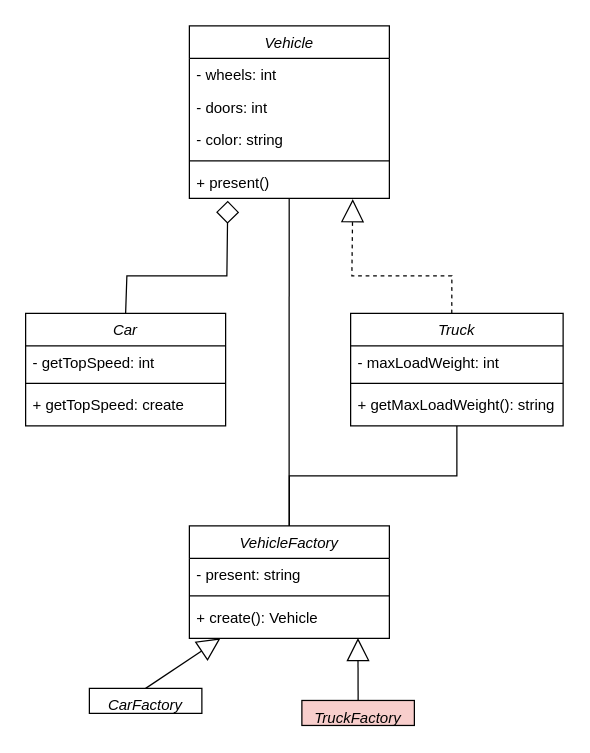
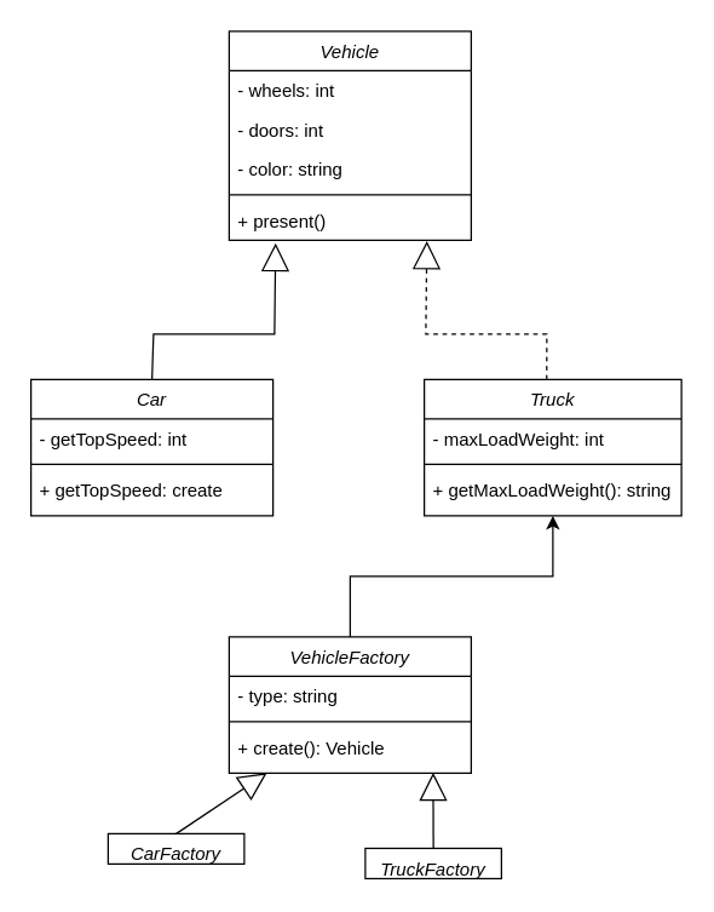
  <mxCell id="0" />
  <mxCell id="1" parent="0" />
  <mxCell id="2" value="Vehicle" style="swimlane;fontStyle=2;align=center;verticalAlign=top;childLayout=stackLayout;horizontal=1;startSize=26;horizontalStack=0;resizeParent=1;resizeLast=0;collapsible=1;marginBottom=0;rounded=0;shadow=0;strokeWidth=1;" parent="1" vertex="1"><mxGeometry x="151" y="20" width="160" height="138" as="geometry"><mxRectangle x="230" y="140" width="160" height="26" as="alternateBounds" /></mxGeometry></mxCell>
  <mxCell id="3" value="- wheels: int    " style="text;align=left;verticalAlign=top;spacingLeft=4;spacingRight=4;overflow=hidden;rotatable=0;points=[[0,0.5],[1,0.5]];portConstraint=eastwest;" parent="2" vertex="1"><mxGeometry y="26" width="160" height="26" as="geometry" /></mxCell>
  <mxCell id="4" value="- doors: int" style="text;align=left;verticalAlign=top;spacingLeft=4;spacingRight=4;overflow=hidden;rotatable=0;points=[[0,0.5],[1,0.5]];portConstraint=eastwest;rounded=0;shadow=0;html=0;" parent="2" vertex="1"><mxGeometry y="52" width="160" height="26" as="geometry" /></mxCell>
  <mxCell id="5" value="- color: string" style="text;align=left;verticalAlign=top;spacingLeft=4;spacingRight=4;overflow=hidden;rotatable=0;points=[[0,0.5],[1,0.5]];portConstraint=eastwest;rounded=0;shadow=0;html=0;" parent="2" vertex="1"><mxGeometry y="78" width="160" height="26" as="geometry" /></mxCell>
  <mxCell id="6" value="" style="line;html=1;strokeWidth=1;align=left;verticalAlign=middle;spacingTop=-1;spacingLeft=3;spacingRight=3;rotatable=0;labelPosition=right;points=[];portConstraint=eastwest;" parent="2" vertex="1"><mxGeometry y="104" width="160" height="8" as="geometry" /></mxCell>
  <mxCell id="7" value="+ present()" style="text;align=left;verticalAlign=top;spacingLeft=4;spacingRight=4;overflow=hidden;rotatable=0;points=[[0,0.5],[1,0.5]];portConstraint=eastwest;" parent="2" vertex="1"><mxGeometry y="112" width="160" height="26" as="geometry" /></mxCell>
  <mxCell id="8" value="Truck" style="swimlane;fontStyle=2;align=center;verticalAlign=top;childLayout=stackLayout;horizontal=1;startSize=26;horizontalStack=0;resizeParent=1;resizeLast=0;collapsible=1;marginBottom=0;rounded=0;shadow=0;strokeWidth=1;" vertex="1" parent="1"><mxGeometry x="280" y="250" width="170" height="90" as="geometry"><mxRectangle x="459" y="350" width="160" height="26" as="alternateBounds" /></mxGeometry></mxCell>
  <mxCell id="9" value="- maxLoadWeight: int" style="text;align=left;verticalAlign=top;spacingLeft=4;spacingRight=4;overflow=hidden;rotatable=0;points=[[0,0.5],[1,0.5]];portConstraint=eastwest;" vertex="1" parent="8"><mxGeometry y="26" width="170" height="26" as="geometry" /></mxCell>
  <mxCell id="10" value="" style="line;html=1;strokeWidth=1;align=left;verticalAlign=middle;spacingTop=-1;spacingLeft=3;spacingRight=3;rotatable=0;labelPosition=right;points=[];portConstraint=eastwest;" vertex="1" parent="8"><mxGeometry y="52" width="170" height="8" as="geometry" /></mxCell>
  <mxCell id="11" value="+ getMaxLoadWeight(): string" style="text;align=left;verticalAlign=top;spacingLeft=4;spacingRight=4;overflow=hidden;rotatable=0;points=[[0,0.5],[1,0.5]];portConstraint=eastwest;" vertex="1" parent="8"><mxGeometry y="60" width="170" height="26" as="geometry" /></mxCell>
  <mxCell id="12" value="VehicleFactory" style="swimlane;fontStyle=2;align=center;verticalAlign=top;childLayout=stackLayout;horizontal=1;startSize=26;horizontalStack=0;resizeParent=1;resizeLast=0;collapsible=1;marginBottom=0;rounded=0;shadow=0;strokeWidth=1;" vertex="1" parent="1"><mxGeometry x="151" y="420" width="160" height="90" as="geometry"><mxRectangle x="230" y="140" width="160" height="26" as="alternateBounds" /></mxGeometry></mxCell>
- <mxCell id="13" value="- present: string" style="text;align=left;verticalAlign=top;spacingLeft=4;spacingRight=4;overflow=hidden;rotatable=0;points=[[0,0.5],[1,0.5]];portConstraint=eastwest;" vertex="1" parent="12"><mxGeometry y="26" width="160" height="26" as="geometry" /></mxCell>
+ <mxCell id="13" value="- type: string" style="text;align=left;verticalAlign=top;spacingLeft=4;spacingRight=4;overflow=hidden;rotatable=0;points=[[0,0.5],[1,0.5]];portConstraint=eastwest;" vertex="1" parent="12"><mxGeometry y="26" width="160" height="26" as="geometry" /></mxCell>
  <mxCell id="14" value="" style="line;html=1;strokeWidth=1;align=left;verticalAlign=middle;spacingTop=-1;spacingLeft=3;spacingRight=3;rotatable=0;labelPosition=right;points=[];portConstraint=eastwest;" vertex="1" parent="12"><mxGeometry y="52" width="160" height="8" as="geometry" /></mxCell>
  <mxCell id="15" value="+ create(): Vehicle" style="text;align=left;verticalAlign=top;spacingLeft=4;spacingRight=4;overflow=hidden;rotatable=0;points=[[0,0.5],[1,0.5]];portConstraint=eastwest;" vertex="1" parent="12"><mxGeometry y="60" width="160" height="26" as="geometry" /></mxCell>
  <mxCell id="16" value="Car" style="swimlane;fontStyle=2;align=center;verticalAlign=top;childLayout=stackLayout;horizontal=1;startSize=26;horizontalStack=0;resizeParent=1;resizeLast=0;collapsible=1;marginBottom=0;rounded=0;shadow=0;strokeWidth=1;" vertex="1" parent="1"><mxGeometry x="20" y="250" width="160" height="90" as="geometry"><mxRectangle x="199" y="350" width="160" height="26" as="alternateBounds" /></mxGeometry></mxCell>
  <mxCell id="17" value="- getTopSpeed: int" style="text;align=left;verticalAlign=top;spacingLeft=4;spacingRight=4;overflow=hidden;rotatable=0;points=[[0,0.5],[1,0.5]];portConstraint=eastwest;" vertex="1" parent="16"><mxGeometry y="26" width="160" height="26" as="geometry" /></mxCell>
  <mxCell id="18" value="" style="line;html=1;strokeWidth=1;align=left;verticalAlign=middle;spacingTop=-1;spacingLeft=3;spacingRight=3;rotatable=0;labelPosition=right;points=[];portConstraint=eastwest;" vertex="1" parent="16"><mxGeometry y="52" width="160" height="8" as="geometry" /></mxCell>
  <mxCell id="19" value="+ getTopSpeed: create" style="text;align=left;verticalAlign=top;spacingLeft=4;spacingRight=4;overflow=hidden;rotatable=0;points=[[0,0.5],[1,0.5]];portConstraint=eastwest;" vertex="1" parent="16"><mxGeometry y="60" width="160" height="26" as="geometry" /></mxCell>
- <mxCell id="20" value="&lt;div&gt;&lt;br&gt;&lt;/div&gt;" style="endArrow=diamond;endSize=16;endFill=0;html=1;rounded=0;exitX=0.5;exitY=0;exitDx=0;exitDy=0;entryX=0.192;entryY=1.074;entryDx=0;entryDy=0;entryPerimeter=0;" edge="1" parent="1" source="16" target="7"><mxGeometry x="-0.25" y="-30" width="160" relative="1" as="geometry"><mxPoint x="61" y="220" as="sourcePoint" /><mxPoint x="235" y="158" as="targetPoint" /><Array as="points"><mxPoint x="101" y="220" /><mxPoint x="181" y="220" /></Array><mxPoint as="offset" /></mxGeometry></mxCell>
+ <mxCell id="20" value="&lt;div&gt;&lt;br&gt;&lt;/div&gt;" style="endArrow=block;endSize=16;endFill=0;html=1;rounded=0;exitX=0.5;exitY=0;exitDx=0;exitDy=0;entryX=0.192;entryY=1.074;entryDx=0;entryDy=0;entryPerimeter=0;" edge="1" parent="1" source="16" target="7"><mxGeometry x="-0.25" y="-30" width="160" relative="1" as="geometry"><mxPoint x="61" y="220" as="sourcePoint" /><mxPoint x="235" y="158" as="targetPoint" /><Array as="points"><mxPoint x="101" y="220" /><mxPoint x="181" y="220" /></Array><mxPoint as="offset" /></mxGeometry></mxCell>
  <mxCell id="21" value="" style="endArrow=block;endSize=16;endFill=0;html=1;rounded=0;entryX=0.817;entryY=1.021;entryDx=0;entryDy=0;entryPerimeter=0;exitX=0.476;exitY=0;exitDx=0;exitDy=0;exitPerimeter=0;dashed=1;" edge="1" parent="1" source="8" target="7"><mxGeometry x="-1" y="-20" width="160" relative="1" as="geometry"><mxPoint x="391" y="220" as="sourcePoint" /><mxPoint x="261" y="170" as="targetPoint" /><Array as="points"><mxPoint x="361" y="220" /><mxPoint x="281" y="220" /></Array><mxPoint as="offset" /></mxGeometry></mxCell>
- <mxCell id="22" value="" style="endArrow=none;html=1;edgeStyle=orthogonalEdgeStyle;rounded=0;exitX=0.5;exitY=0;exitDx=0;exitDy=0;entryX=0.5;entryY=1;entryDx=0;entryDy=0;" edge="1" parent="1" source="12" target="8"><mxGeometry relative="1" as="geometry"><mxPoint x="151" y="360" as="sourcePoint" /><mxPoint x="311" y="360" as="targetPoint" /><Array as="points"><mxPoint x="231" y="380" /><mxPoint x="365" y="380" /></Array></mxGeometry></mxCell>
- <mxCell id="23" value="" style="endArrow=none;html=1;edgeStyle=orthogonalEdgeStyle;rounded=0;exitX=0.5;exitY=0;exitDx=0;exitDy=0;entryX=0.499;entryY=1.003;entryDx=0;entryDy=0;entryPerimeter=0;" edge="1" parent="1" source="12" target="7"><mxGeometry relative="1" as="geometry"><mxPoint x="234" y="430" as="sourcePoint" /><mxPoint x="231" y="160" as="targetPoint" /><Array as="points"><mxPoint x="231" y="158" /></Array></mxGeometry></mxCell>
+ <mxCell id="22" value="" style="endArrow=classic;html=1;edgeStyle=orthogonalEdgeStyle;rounded=0;exitX=0.5;exitY=0;exitDx=0;exitDy=0;entryX=0.5;entryY=1;entryDx=0;entryDy=0;" edge="1" parent="1" source="12" target="8"><mxGeometry relative="1" as="geometry"><mxPoint x="151" y="360" as="sourcePoint" /><mxPoint x="311" y="360" as="targetPoint" /><Array as="points"><mxPoint x="231" y="380" /><mxPoint x="365" y="380" /></Array></mxGeometry></mxCell>
  <mxCell id="24" value="CarFactory" style="whiteSpace=wrap;html=1;verticalAlign=top;fontStyle=2;startSize=26;rounded=0;shadow=0;strokeWidth=1;" vertex="1" parent="1"><mxGeometry x="71" y="550" width="90" height="20" as="geometry" /></mxCell>
  <mxCell id="25" style="edgeStyle=orthogonalEdgeStyle;rounded=0;orthogonalLoop=1;jettySize=auto;html=1;exitX=0.5;exitY=1;exitDx=0;exitDy=0;" edge="1" parent="1" source="24" target="24"><mxGeometry relative="1" as="geometry" /></mxCell>
- <mxCell id="26" value="TruckFactory" style="whiteSpace=wrap;html=1;verticalAlign=top;fontStyle=2;startSize=26;rounded=0;shadow=0;strokeWidth=1;fillColor=#f8cecc;" vertex="1" parent="1"><mxGeometry x="241" y="559.67" width="90" height="20" as="geometry" /></mxCell>
+ <mxCell id="26" value="TruckFactory" style="whiteSpace=wrap;html=1;verticalAlign=top;fontStyle=2;startSize=26;rounded=0;shadow=0;strokeWidth=1;" vertex="1" parent="1"><mxGeometry x="241" y="559.67" width="90" height="20" as="geometry" /></mxCell>
  <mxCell id="27" style="edgeStyle=orthogonalEdgeStyle;rounded=0;orthogonalLoop=1;jettySize=auto;html=1;exitX=0.5;exitY=1;exitDx=0;exitDy=0;" edge="1" parent="1" source="26" target="26"><mxGeometry relative="1" as="geometry" /></mxCell>
  <mxCell id="28" value="&lt;div&gt;&lt;br&gt;&lt;/div&gt;" style="endArrow=block;endSize=16;endFill=0;html=1;rounded=0;exitX=0.5;exitY=0;exitDx=0;exitDy=0;" edge="1" parent="1" source="24"><mxGeometry x="-0.25" y="-30" width="160" relative="1" as="geometry"><mxPoint x="175.86" y="600" as="sourcePoint" /><mxPoint x="175.86" y="510" as="targetPoint" /><Array as="points" /><mxPoint as="offset" /></mxGeometry></mxCell>
  <mxCell id="29" value="&lt;div&gt;&lt;br&gt;&lt;/div&gt;" style="endArrow=block;endSize=16;endFill=0;html=1;rounded=0;exitX=0.5;exitY=0;exitDx=0;exitDy=0;" edge="1" parent="1"><mxGeometry x="-0.25" y="-30" width="160" relative="1" as="geometry"><mxPoint x="286" y="559.67" as="sourcePoint" /><mxPoint x="285.86" y="509.67" as="targetPoint" /><Array as="points" /><mxPoint as="offset" /></mxGeometry></mxCell>
